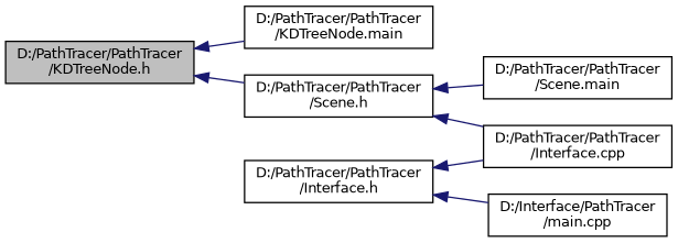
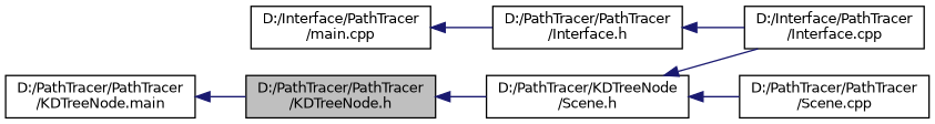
  digraph {
    rankdir=LR
    node [color=black fillcolor=white fontname=Helvetica fontsize=10 shape=record style=filled]
    edge [color=midnightblue dir=back fontname=Helvetica fontsize=10 labelfontname=Helvetica labelfontsize=10 style=solid]
    n1 [fillcolor=grey75 fontcolor=black height=0.2 label="D:/PathTracer/PathTracer\l/KDTreeNode.h" width=0.4]
    n2 [height=0.2 label="D:/PathTracer/PathTracer\l/KDTreeNode.main" width=0.4]
-   n3 [height=0.2 label="D:/PathTracer/PathTracer\l/Scene.h" width=0.4]
-   n4 [height=0.2 label="D:/PathTracer/PathTracer\l/Scene.main" width=0.4]
-   n5 [height=0.2 label="D:/PathTracer/PathTracer\l/Interface.cpp" width=0.4]
+   n3 [height=0.2 label="D:/PathTracer/KDTreeNode\l/Scene.h" width=0.4]
+   n4 [height=0.2 label="D:/PathTracer/PathTracer\l/Scene.cpp" width=0.4]
+   n5 [height=0.2 label="D:/Interface/PathTracer\l/Interface.cpp" width=0.4]
    n6 [height=0.2 label="D:/PathTracer/PathTracer\l/Interface.h" width=0.4]
    n7 [height=0.2 label="D:/Interface/PathTracer\l/main.cpp" width=0.4]
-   n1 -> n2
+   n2 -> n1
    n1 -> n3
    n3 -> n4
    n3 -> n5
    n6 -> n5
-   n6 -> n7
+   n7 -> n6
  }
